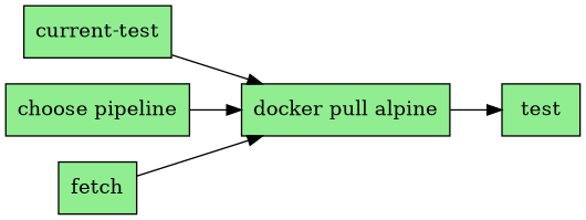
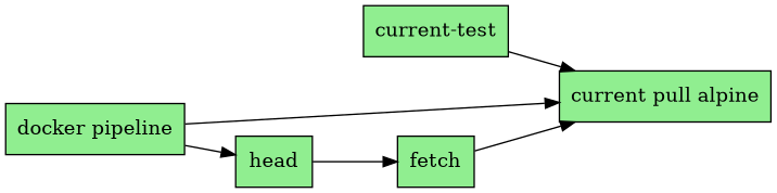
  digraph {
    rankdir=LR
    node [fillcolor="#90ee90" shape=box style=filled]
    n1 [label="current-test"]
-   n2 [label="docker pull alpine"]
-   n3 [label="choose pipeline"]
+   n2 [label="current pull alpine"]
+   n3 [label="docker pipeline"]
+   n4 [label=head]
    n5 [label=fetch]
-   n6 [label=test]
    n1 -> n2
-   n2 -> n6
    n3 -> n2
+   n3 -> n4
+   n4 -> n5
    n5 -> n2
  }
